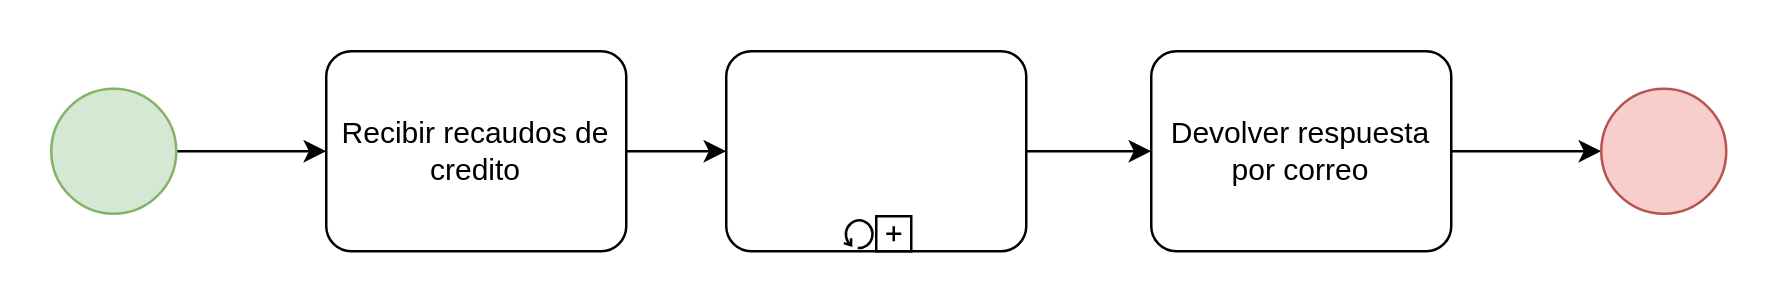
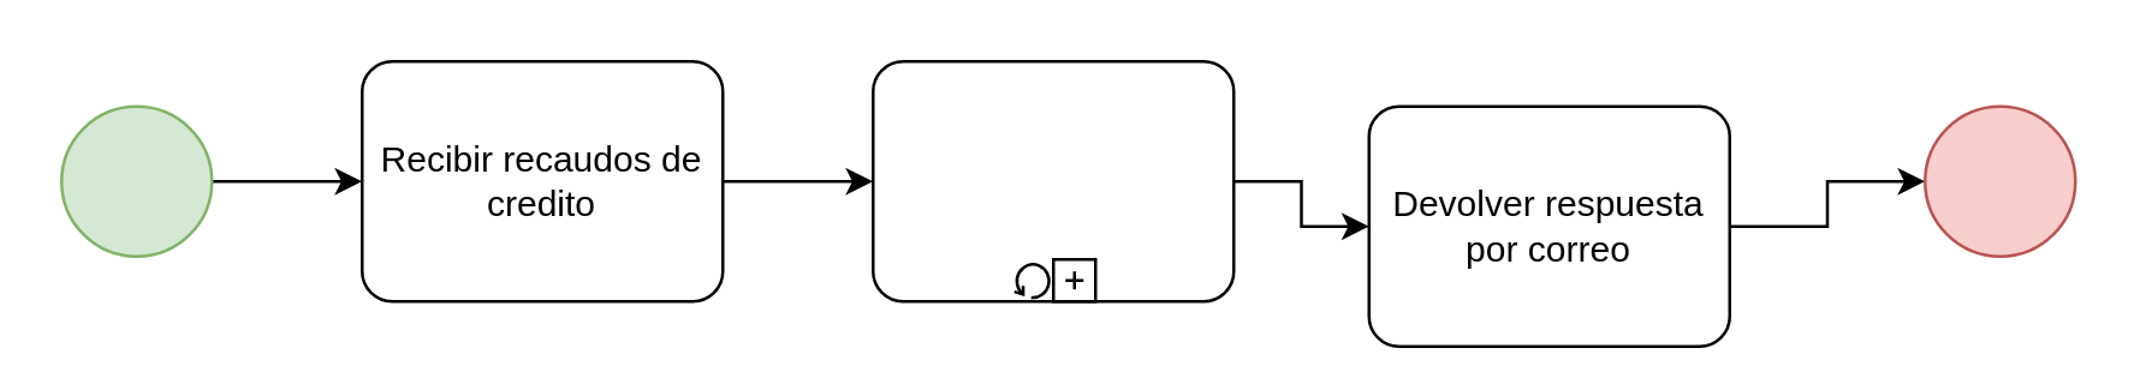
  <mxCell id="0" />
  <mxCell id="1" parent="0" />
  <mxCell id="2" style="edgeStyle=orthogonalEdgeStyle;rounded=0;orthogonalLoop=1;jettySize=auto;html=1;exitX=1;exitY=0.5;exitDx=0;exitDy=0;exitPerimeter=0;" edge="1" parent="1" source="3" target="5"><mxGeometry relative="1" as="geometry" /></mxCell>
  <mxCell id="3" value="" style="points=[[0.145,0.145,0],[0.5,0,0],[0.855,0.145,0],[1,0.5,0],[0.855,0.855,0],[0.5,1,0],[0.145,0.855,0],[0,0.5,0]];shape=mxgraph.bpmn.event;html=1;verticalLabelPosition=bottom;labelBackgroundColor=#ffffff;verticalAlign=top;align=center;perimeter=ellipsePerimeter;outlineConnect=0;aspect=fixed;outline=standard;symbol=general;fillColor=#d5e8d4;strokeColor=#82b366;" vertex="1" parent="1"><mxGeometry x="20" y="35" width="50" height="50" as="geometry" /></mxCell>
  <mxCell id="4" style="edgeStyle=orthogonalEdgeStyle;rounded=0;orthogonalLoop=1;jettySize=auto;html=1;exitX=1;exitY=0.5;exitDx=0;exitDy=0;exitPerimeter=0;" edge="1" parent="1" source="5" target="10"><mxGeometry relative="1" as="geometry" /></mxCell>
- <mxCell id="5" value="Recibir recaudos de credito" style="points=[[0.25,0,0],[0.5,0,0],[0.75,0,0],[1,0.25,0],[1,0.5,0],[1,0.75,0],[0.75,1,0],[0.5,1,0],[0.25,1,0],[0,0.75,0],[0,0.5,0],[0,0.25,0]];shape=mxgraph.bpmn.task;whiteSpace=wrap;rectStyle=rounded;size=10;taskMarker=abstract;" vertex="1" parent="1"><mxGeometry x="130" y="20" width="120" height="80" as="geometry" /></mxCell>
+ <mxCell id="5" value="Recibir recaudos de credito" style="points=[[0.25,0,0],[0.5,0,0],[0.75,0,0],[1,0.25,0],[1,0.5,0],[1,0.75,0],[0.75,1,0],[0.5,1,0],[0.25,1,0],[0,0.75,0],[0,0.5,0],[0,0.25,0]];shape=mxgraph.bpmn.task;whiteSpace=wrap;rectStyle=rounded;size=10;taskMarker=abstract;" vertex="1" parent="1"><mxGeometry x="120" y="20" width="120" height="80" as="geometry" /></mxCell>
  <mxCell id="6" style="edgeStyle=orthogonalEdgeStyle;rounded=0;orthogonalLoop=1;jettySize=auto;html=1;exitX=1;exitY=0.5;exitDx=0;exitDy=0;exitPerimeter=0;" edge="1" parent="1" source="7" target="8"><mxGeometry relative="1" as="geometry" /></mxCell>
- <mxCell id="7" value="Devolver respuesta por correo" style="points=[[0.25,0,0],[0.5,0,0],[0.75,0,0],[1,0.25,0],[1,0.5,0],[1,0.75,0],[0.75,1,0],[0.5,1,0],[0.25,1,0],[0,0.75,0],[0,0.5,0],[0,0.25,0]];shape=mxgraph.bpmn.task;whiteSpace=wrap;rectStyle=rounded;size=10;taskMarker=abstract;" vertex="1" parent="1"><mxGeometry x="460" y="20" width="120" height="80" as="geometry" /></mxCell>
+ <mxCell id="7" value="Devolver respuesta por correo" style="points=[[0.25,0,0],[0.5,0,0],[0.75,0,0],[1,0.25,0],[1,0.5,0],[1,0.75,0],[0.75,1,0],[0.5,1,0],[0.25,1,0],[0,0.75,0],[0,0.5,0],[0,0.25,0]];shape=mxgraph.bpmn.task;whiteSpace=wrap;rectStyle=rounded;size=10;taskMarker=abstract;" vertex="1" parent="1"><mxGeometry x="455" y="35" width="120" height="80" as="geometry" /></mxCell>
  <mxCell id="8" value="" style="points=[[0.145,0.145,0],[0.5,0,0],[0.855,0.145,0],[1,0.5,0],[0.855,0.855,0],[0.5,1,0],[0.145,0.855,0],[0,0.5,0]];shape=mxgraph.bpmn.event;html=1;verticalLabelPosition=bottom;labelBackgroundColor=#ffffff;verticalAlign=top;align=center;perimeter=ellipsePerimeter;outlineConnect=0;aspect=fixed;outline=standard;symbol=general;fillColor=#f8cecc;strokeColor=#b85450;" vertex="1" parent="1"><mxGeometry x="640" y="35" width="50" height="50" as="geometry" /></mxCell>
  <mxCell id="9" style="edgeStyle=orthogonalEdgeStyle;rounded=0;orthogonalLoop=1;jettySize=auto;html=1;exitX=1;exitY=0.5;exitDx=0;exitDy=0;exitPerimeter=0;" edge="1" parent="1" source="10" target="7"><mxGeometry relative="1" as="geometry" /></mxCell>
  <mxCell id="10" value="" style="points=[[0.25,0,0],[0.5,0,0],[0.75,0,0],[1,0.25,0],[1,0.5,0],[1,0.75,0],[0.75,1,0],[0.5,1,0],[0.25,1,0],[0,0.75,0],[0,0.5,0],[0,0.25,0]];shape=mxgraph.bpmn.task;whiteSpace=wrap;rectStyle=rounded;size=10;taskMarker=abstract;isLoopStandard=1;isLoopSub=1;" vertex="1" parent="1"><mxGeometry x="290" y="20" width="120" height="80" as="geometry" /></mxCell>
